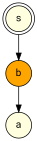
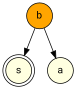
  digraph {
    fontname="Roboto Mono"
    node [color=black fillcolor=lightyellow fontname="Roboto Mono" shape=circle style=filled]
    edge [fontname="Roboto Mono"]
    s [shape=doublecircle]
    b [fillcolor=orange]
    a
-   s -> b
+   b -> s
    b -> a
  }
